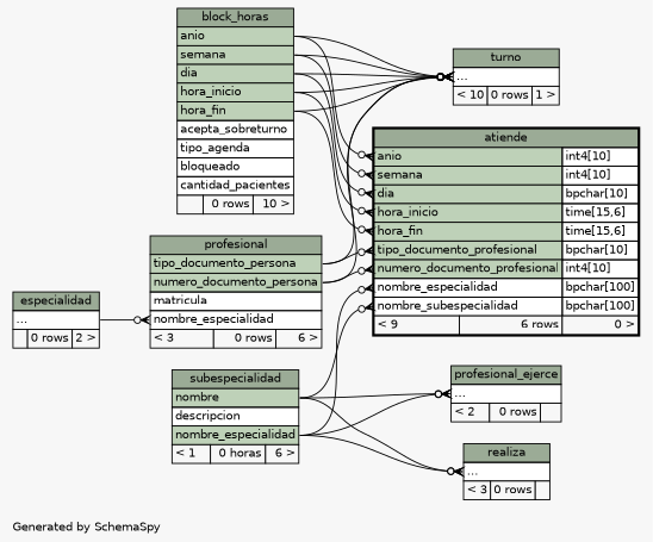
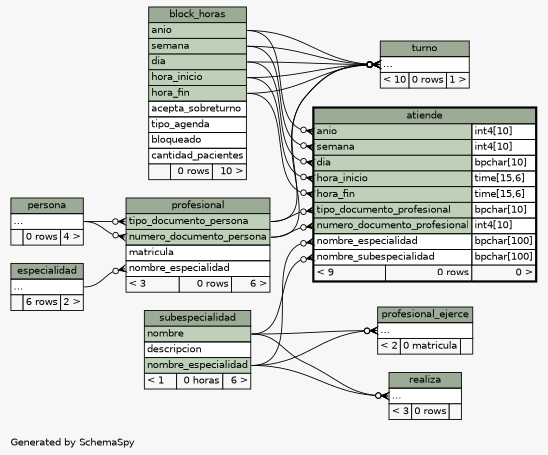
  digraph {
    bgcolor="#f7f7f7"
    fontname=Helvetica
    fontsize=11
    label="\nGenerated by SchemaSpy"
    labeljust=l
    nodesep=0.18
    rankdir=RL
    ranksep=0.46
    node [fontname=Helvetica fontsize=11 shape=plaintext]
    edge [arrowhead=none arrowsize=0.8 arrowtail=crowodot dir=back headport="nombre_especialidad:e" tailport="elipses:w"]
-   n1 [label=<     <TABLE BORDER="2" CELLBORDER="1" CELLSPACING="0" BGCOLOR="#ffffff">       <TR><TD COLSPAN="3" BGCOLOR="#9bab96" ALIGN="CENTER">atiende</TD></TR>       <TR><TD PORT="anio" COLSPAN="2" BGCOLOR="#bed1b8" ALIGN="LEFT">anio</TD><TD PORT="anio.type" ALIGN="LEFT">int4[10]</TD></TR>       <TR><TD PORT="semana" COLSPAN="2" BGCOLOR="#bed1b8" ALIGN="LEFT">semana</TD><TD PORT="semana.type" ALIGN="LEFT">int4[10]</TD></TR>       <TR><TD PORT="dia" COLSPAN="2" BGCOLOR="#bed1b8" ALIGN="LEFT">dia</TD><TD PORT="dia.type" ALIGN="LEFT">bpchar[10]</TD></TR>       <TR><TD PORT="hora_inicio" COLSPAN="2" BGCOLOR="#bed1b8" ALIGN="LEFT">hora_inicio</TD><TD PORT="hora_inicio.type" ALIGN="LEFT">time[15,6]</TD></TR>       <TR><TD PORT="hora_fin" COLSPAN="2" BGCOLOR="#bed1b8" ALIGN="LEFT">hora_fin</TD><TD PORT="hora_fin.type" ALIGN="LEFT">time[15,6]</TD></TR>       <TR><TD PORT="tipo_documento_profesional" COLSPAN="2" BGCOLOR="#bed1b8" ALIGN="LEFT">tipo_documento_profesional</TD><TD PORT="tipo_documento_profesional.type" ALIGN="LEFT">bpchar[10]</TD></TR>       <TR><TD PORT="numero_documento_profesional" COLSPAN="2" BGCOLOR="#bed1b8" ALIGN="LEFT">numero_documento_profesional</TD><TD PORT="numero_documento_profesional.type" ALIGN="LEFT">int4[10]</TD></TR>       <TR><TD PORT="nombre_especialidad" COLSPAN="2" ALIGN="LEFT">nombre_especialidad</TD><TD PORT="nombre_especialidad.type" ALIGN="LEFT">bpchar[100]</TD></TR>       <TR><TD PORT="nombre_subespecialidad" COLSPAN="2" ALIGN="LEFT">nombre_subespecialidad</TD><TD PORT="nombre_subespecialidad.type" ALIGN="LEFT">bpchar[100]</TD></TR>       <TR><TD ALIGN="LEFT" BGCOLOR="#f7f7f7">&lt; 9</TD><TD ALIGN="RIGHT" BGCOLOR="#f7f7f7">6 rows</TD><TD ALIGN="RIGHT" BGCOLOR="#f7f7f7">0 &gt;</TD></TR>     </TABLE>>]
+   n1 [label=<     <TABLE BORDER="2" CELLBORDER="1" CELLSPACING="0" BGCOLOR="#ffffff">       <TR><TD COLSPAN="3" BGCOLOR="#9bab96" ALIGN="CENTER">atiende</TD></TR>       <TR><TD PORT="anio" COLSPAN="2" BGCOLOR="#bed1b8" ALIGN="LEFT">anio</TD><TD PORT="anio.type" ALIGN="LEFT">int4[10]</TD></TR>       <TR><TD PORT="semana" COLSPAN="2" BGCOLOR="#bed1b8" ALIGN="LEFT">semana</TD><TD PORT="semana.type" ALIGN="LEFT">int4[10]</TD></TR>       <TR><TD PORT="dia" COLSPAN="2" BGCOLOR="#bed1b8" ALIGN="LEFT">dia</TD><TD PORT="dia.type" ALIGN="LEFT">bpchar[10]</TD></TR>       <TR><TD PORT="hora_inicio" COLSPAN="2" BGCOLOR="#bed1b8" ALIGN="LEFT">hora_inicio</TD><TD PORT="hora_inicio.type" ALIGN="LEFT">time[15,6]</TD></TR>       <TR><TD PORT="hora_fin" COLSPAN="2" BGCOLOR="#bed1b8" ALIGN="LEFT">hora_fin</TD><TD PORT="hora_fin.type" ALIGN="LEFT">time[15,6]</TD></TR>       <TR><TD PORT="tipo_documento_profesional" COLSPAN="2" BGCOLOR="#bed1b8" ALIGN="LEFT">tipo_documento_profesional</TD><TD PORT="tipo_documento_profesional.type" ALIGN="LEFT">bpchar[10]</TD></TR>       <TR><TD PORT="numero_documento_profesional" COLSPAN="2" BGCOLOR="#bed1b8" ALIGN="LEFT">numero_documento_profesional</TD><TD PORT="numero_documento_profesional.type" ALIGN="LEFT">int4[10]</TD></TR>       <TR><TD PORT="nombre_especialidad" COLSPAN="2" ALIGN="LEFT">nombre_especialidad</TD><TD PORT="nombre_especialidad.type" ALIGN="LEFT">bpchar[100]</TD></TR>       <TR><TD PORT="nombre_subespecialidad" COLSPAN="2" ALIGN="LEFT">nombre_subespecialidad</TD><TD PORT="nombre_subespecialidad.type" ALIGN="LEFT">bpchar[100]</TD></TR>       <TR><TD ALIGN="LEFT" BGCOLOR="#f7f7f7">&lt; 9</TD><TD ALIGN="RIGHT" BGCOLOR="#f7f7f7">0 rows</TD><TD ALIGN="RIGHT" BGCOLOR="#f7f7f7">0 &gt;</TD></TR>     </TABLE>>]
    n2 [label=<     <TABLE BORDER="0" CELLBORDER="1" CELLSPACING="0" BGCOLOR="#ffffff">       <TR><TD COLSPAN="3" BGCOLOR="#9bab96" ALIGN="CENTER">block_horas</TD></TR>       <TR><TD PORT="anio" COLSPAN="3" BGCOLOR="#bed1b8" ALIGN="LEFT">anio</TD></TR>       <TR><TD PORT="semana" COLSPAN="3" BGCOLOR="#bed1b8" ALIGN="LEFT">semana</TD></TR>       <TR><TD PORT="dia" COLSPAN="3" BGCOLOR="#bed1b8" ALIGN="LEFT">dia</TD></TR>       <TR><TD PORT="hora_inicio" COLSPAN="3" BGCOLOR="#bed1b8" ALIGN="LEFT">hora_inicio</TD></TR>       <TR><TD PORT="hora_fin" COLSPAN="3" BGCOLOR="#bed1b8" ALIGN="LEFT">hora_fin</TD></TR>       <TR><TD PORT="acepta_sobreturno" COLSPAN="3" ALIGN="LEFT">acepta_sobreturno</TD></TR>       <TR><TD PORT="tipo_agenda" COLSPAN="3" ALIGN="LEFT">tipo_agenda</TD></TR>       <TR><TD PORT="bloqueado" COLSPAN="3" ALIGN="LEFT">bloqueado</TD></TR>       <TR><TD PORT="cantidad_pacientes" COLSPAN="3" ALIGN="LEFT">cantidad_pacientes</TD></TR>       <TR><TD ALIGN="LEFT" BGCOLOR="#f7f7f7">  </TD><TD ALIGN="RIGHT" BGCOLOR="#f7f7f7">0 rows</TD><TD ALIGN="RIGHT" BGCOLOR="#f7f7f7">10 &gt;</TD></TR>     </TABLE>>]
    n3 [label=<     <TABLE BORDER="0" CELLBORDER="1" CELLSPACING="0" BGCOLOR="#ffffff">       <TR><TD COLSPAN="3" BGCOLOR="#9bab96" ALIGN="CENTER">subespecialidad</TD></TR>       <TR><TD PORT="nombre" COLSPAN="3" BGCOLOR="#bed1b8" ALIGN="LEFT">nombre</TD></TR>       <TR><TD PORT="descripcion" COLSPAN="3" ALIGN="LEFT">descripcion</TD></TR>       <TR><TD PORT="nombre_especialidad" COLSPAN="3" BGCOLOR="#bed1b8" ALIGN="LEFT">nombre_especialidad</TD></TR>       <TR><TD ALIGN="LEFT" BGCOLOR="#f7f7f7">&lt; 1</TD><TD ALIGN="RIGHT" BGCOLOR="#f7f7f7">0 horas</TD><TD ALIGN="RIGHT" BGCOLOR="#f7f7f7">6 &gt;</TD></TR>     </TABLE>>]
    n4 [label=<     <TABLE BORDER="0" CELLBORDER="1" CELLSPACING="0" BGCOLOR="#ffffff">       <TR><TD COLSPAN="3" BGCOLOR="#9bab96" ALIGN="CENTER">profesional</TD></TR>       <TR><TD PORT="tipo_documento_persona" COLSPAN="3" BGCOLOR="#bed1b8" ALIGN="LEFT">tipo_documento_persona</TD></TR>       <TR><TD PORT="numero_documento_persona" COLSPAN="3" BGCOLOR="#bed1b8" ALIGN="LEFT">numero_documento_persona</TD></TR>       <TR><TD PORT="matricula" COLSPAN="3" ALIGN="LEFT">matricula</TD></TR>       <TR><TD PORT="nombre_especialidad" COLSPAN="3" ALIGN="LEFT">nombre_especialidad</TD></TR>       <TR><TD ALIGN="LEFT" BGCOLOR="#f7f7f7">&lt; 3</TD><TD ALIGN="RIGHT" BGCOLOR="#f7f7f7">0 rows</TD><TD ALIGN="RIGHT" BGCOLOR="#f7f7f7">6 &gt;</TD></TR>     </TABLE>>]
-   n5 [label=<     <TABLE BORDER="0" CELLBORDER="1" CELLSPACING="0" BGCOLOR="#ffffff">       <TR><TD COLSPAN="3" BGCOLOR="#9bab96" ALIGN="CENTER">especialidad</TD></TR>       <TR><TD PORT="elipses" COLSPAN="3" ALIGN="LEFT">...</TD></TR>       <TR><TD ALIGN="LEFT" BGCOLOR="#f7f7f7">  </TD><TD ALIGN="RIGHT" BGCOLOR="#f7f7f7">0 rows</TD><TD ALIGN="RIGHT" BGCOLOR="#f7f7f7">2 &gt;</TD></TR>     </TABLE>>]
-   n7 [label=<     <TABLE BORDER="0" CELLBORDER="1" CELLSPACING="0" BGCOLOR="#ffffff">       <TR><TD COLSPAN="3" BGCOLOR="#9bab96" ALIGN="CENTER">profesional_ejerce</TD></TR>       <TR><TD PORT="elipses" COLSPAN="3" ALIGN="LEFT">...</TD></TR>       <TR><TD ALIGN="LEFT" BGCOLOR="#f7f7f7">&lt; 2</TD><TD ALIGN="RIGHT" BGCOLOR="#f7f7f7">0 rows</TD><TD ALIGN="RIGHT" BGCOLOR="#f7f7f7">  </TD></TR>     </TABLE>>]
+   n5 [label=<     <TABLE BORDER="0" CELLBORDER="1" CELLSPACING="0" BGCOLOR="#ffffff">       <TR><TD COLSPAN="3" BGCOLOR="#9bab96" ALIGN="CENTER">especialidad</TD></TR>       <TR><TD PORT="elipses" COLSPAN="3" ALIGN="LEFT">...</TD></TR>       <TR><TD ALIGN="LEFT" BGCOLOR="#f7f7f7">  </TD><TD ALIGN="RIGHT" BGCOLOR="#f7f7f7">6 rows</TD><TD ALIGN="RIGHT" BGCOLOR="#f7f7f7">2 &gt;</TD></TR>     </TABLE>>]
+   n6 [label=<     <TABLE BORDER="0" CELLBORDER="1" CELLSPACING="0" BGCOLOR="#ffffff">       <TR><TD COLSPAN="3" BGCOLOR="#9bab96" ALIGN="CENTER">persona</TD></TR>       <TR><TD PORT="elipses" COLSPAN="3" ALIGN="LEFT">...</TD></TR>       <TR><TD ALIGN="LEFT" BGCOLOR="#f7f7f7">  </TD><TD ALIGN="RIGHT" BGCOLOR="#f7f7f7">0 rows</TD><TD ALIGN="RIGHT" BGCOLOR="#f7f7f7">4 &gt;</TD></TR>     </TABLE>>]
+   n7 [label=<     <TABLE BORDER="0" CELLBORDER="1" CELLSPACING="0" BGCOLOR="#ffffff">       <TR><TD COLSPAN="3" BGCOLOR="#9bab96" ALIGN="CENTER">profesional_ejerce</TD></TR>       <TR><TD PORT="elipses" COLSPAN="3" ALIGN="LEFT">...</TD></TR>       <TR><TD ALIGN="LEFT" BGCOLOR="#f7f7f7">&lt; 2</TD><TD ALIGN="RIGHT" BGCOLOR="#f7f7f7">0 matricula</TD><TD ALIGN="RIGHT" BGCOLOR="#f7f7f7">  </TD></TR>     </TABLE>>]
    n8 [label=<     <TABLE BORDER="0" CELLBORDER="1" CELLSPACING="0" BGCOLOR="#ffffff">       <TR><TD COLSPAN="3" BGCOLOR="#9bab96" ALIGN="CENTER">realiza</TD></TR>       <TR><TD PORT="elipses" COLSPAN="3" ALIGN="LEFT">...</TD></TR>       <TR><TD ALIGN="LEFT" BGCOLOR="#f7f7f7">&lt; 3</TD><TD ALIGN="RIGHT" BGCOLOR="#f7f7f7">0 rows</TD><TD ALIGN="RIGHT" BGCOLOR="#f7f7f7">  </TD></TR>     </TABLE>>]
    n9 [label=<     <TABLE BORDER="0" CELLBORDER="1" CELLSPACING="0" BGCOLOR="#ffffff">       <TR><TD COLSPAN="3" BGCOLOR="#9bab96" ALIGN="CENTER">turno</TD></TR>       <TR><TD PORT="elipses" COLSPAN="3" ALIGN="LEFT">...</TD></TR>       <TR><TD ALIGN="LEFT" BGCOLOR="#f7f7f7">&lt; 10</TD><TD ALIGN="RIGHT" BGCOLOR="#f7f7f7">0 rows</TD><TD ALIGN="RIGHT" BGCOLOR="#f7f7f7">1 &gt;</TD></TR>     </TABLE>>]
    n1 -> n2 [headport="anio:e" tailport="anio:w"]
    n1 -> n2 [headport="dia:e" tailport="dia:w"]
    n1 -> n2 [headport="hora_fin:e" tailport="hora_fin:w"]
    n1 -> n2 [headport="hora_inicio:e" tailport="hora_inicio:w"]
    n1 -> n2 [headport="semana:e" tailport="semana:w"]
    n1 -> n3 [tailport="nombre_especialidad:w"]
    n1 -> n3 [headport="nombre:e" tailport="nombre_subespecialidad:w"]
    n1 -> n4 [headport="numero_documento_persona:e" tailport="numero_documento_profesional:w"]
    n1 -> n4 [headport="tipo_documento_persona:e" tailport="tipo_documento_profesional:w"]
    n4 -> n5 [headport="elipses:e" tailport="nombre_especialidad:w"]
+   n4 -> n6 [headport="elipses:e" tailport="numero_documento_persona:w"]
+   n4 -> n6 [headport="elipses:e" tailport="tipo_documento_persona:w"]
    n7 -> n3
    n7 -> n3 [headport="nombre:e"]
    n8 -> n3
    n8 -> n3 [headport="nombre:e"]
    n9 -> n2 [headport="anio:e"]
    n9 -> n2 [headport="dia:e"]
    n9 -> n2 [headport="hora_fin:e"]
    n9 -> n2 [headport="hora_inicio:e"]
    n9 -> n2 [headport="semana:e"]
    n9 -> n4 [headport="numero_documento_persona:e"]
    n9 -> n4 [headport="tipo_documento_persona:e"]
  }
